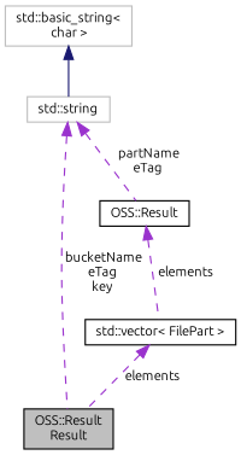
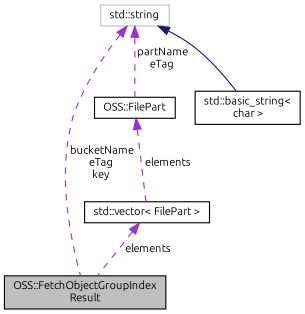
  digraph {
    fontname=Ubuntu
    node [color=black fillcolor=white fontname=Ubuntu fontsize=10 shape=record style=filled]
    edge [color=darkorchid3 dir=back fontname=Ubuntu fontsize=10 labelfontname=Helvetica labelfontsize=10 style=dashed]
-   n1 [fillcolor=grey75 fontcolor=black height=0.2 label="OSS::Result\lResult" width=0.4]
+   n1 [fillcolor=grey75 fontcolor=black height=0.2 label="OSS::FetchObjectGroupIndex\lResult" width=0.4]
    n2 [height=0.2 label="std::vector\< FilePart \>" width=0.4]
-   n3 [height=0.2 label="OSS::Result" width=0.4]
+   n3 [height=0.2 label="OSS::FilePart" width=0.4]
    n4 [color=grey75 height=0.2 label="std::string" width=0.4]
-   n5 [color=grey75 height=0.2 label="std::basic_string\<\l char \>" width=0.4]
+   n5 [height=0.2 label="std::basic_string\<\l char \>" width=0.4]
    n2 -> n1 [label=" elements"]
    n3 -> n2 [label=" elements"]
    n4 -> n1 [label=" bucketName\neTag\nkey"]
    n4 -> n3 [label=" partName\neTag"]
-   n5 -> n4 [color=midnightblue style=solid]
+   n4 -> n5 [color=midnightblue style=solid]
  }
